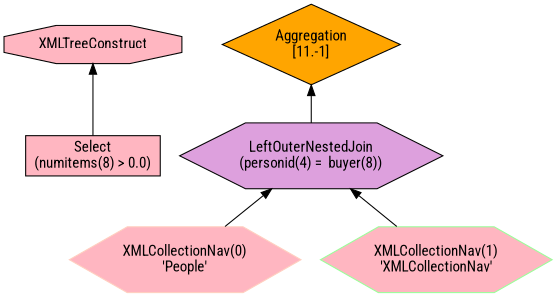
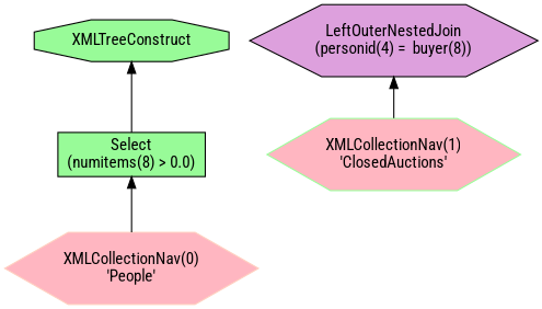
  digraph {
    fontname="Roboto Condensed"
    node [fillcolor=palegreen fontname="Roboto Condensed" shape=hexagon style=filled]
    edge [dir=back fontname="Roboto Condensed"]
-   n1 [fillcolor=lightpink label=XMLTreeConstruct shape=octagon]
-   n2 [fillcolor=lightpink label="Select\n(numitems(8) > 0.0)" shape=box]
-   n3 [fillcolor=orange label="Aggregation\n[11.-1]" shape=diamond]
+   n1 [label=XMLTreeConstruct shape=octagon]
+   n2 [label="Select\n(numitems(8) > 0.0)" shape=box]
    n4 [fillcolor=plum label="LeftOuterNestedJoin\n(personid(4) =  buyer(8))"]
    n5 [color="#ffcfbf" fillcolor=lightpink label="XMLCollectionNav(0)\n'People'"]
-   n6 [color="#99ff99" fillcolor=lightpink label="XMLCollectionNav(1)\n'XMLCollectionNav'"]
+   n6 [color="#99ff99" fillcolor=lightpink label="XMLCollectionNav(1)\n'ClosedAuctions'"]
    n1 -> n2
-   n3 -> n4
-   n4 -> n5
+   n2 -> n5
    n4 -> n6
  }
